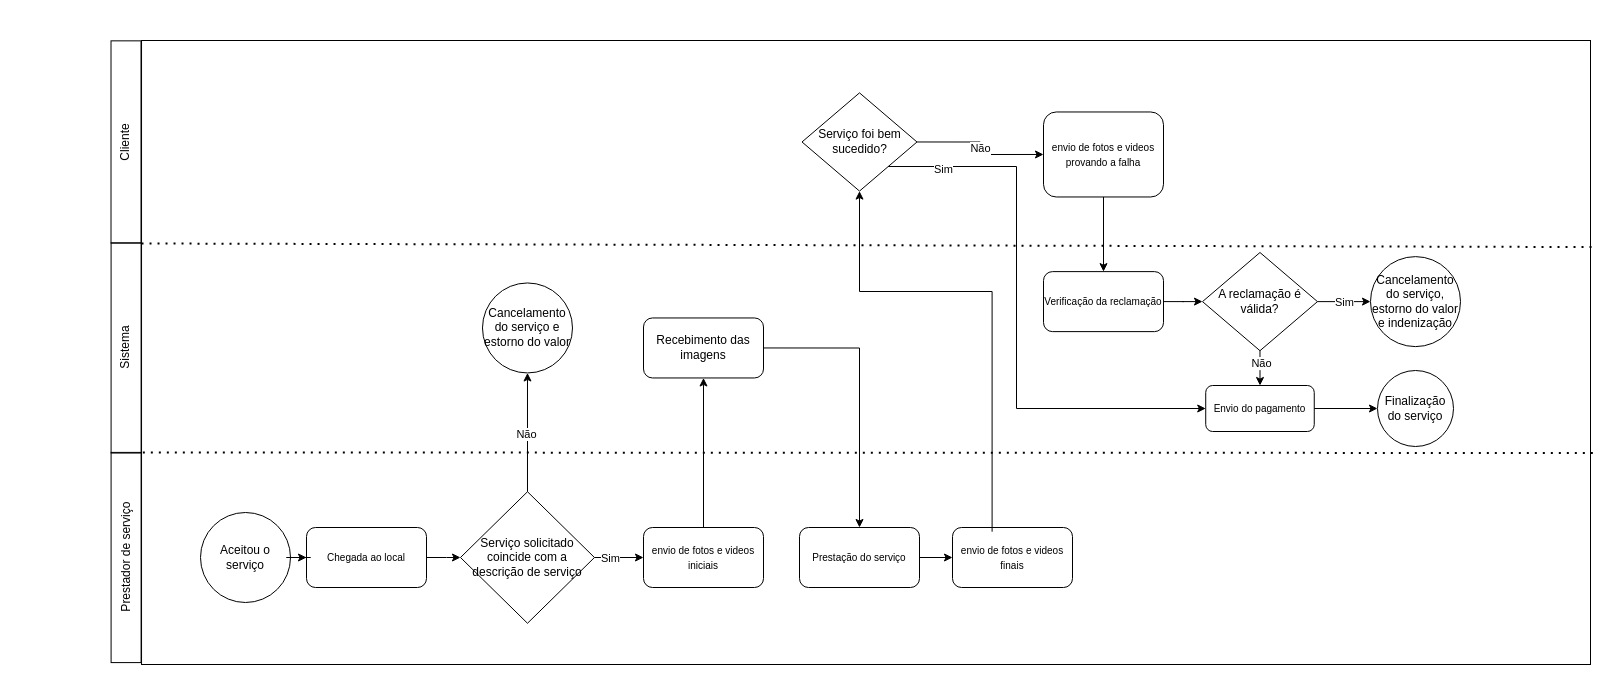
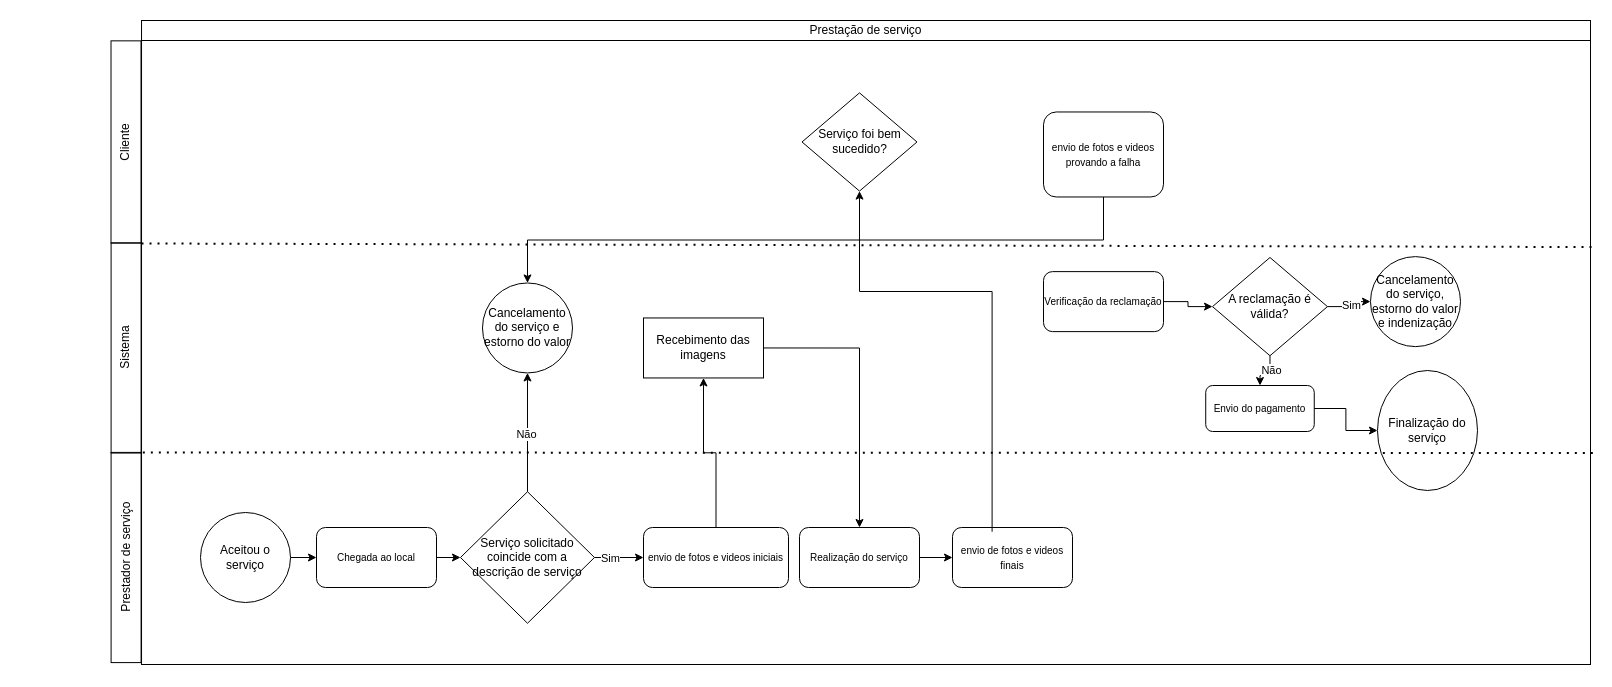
  <mxCell id="0" />
  <mxCell id="1" parent="0" />
+ <mxCell id="2" value="Prestação de serviço" style="rounded=0;whiteSpace=wrap;html=1;fillColor=none;" parent="1" vertex="1"><mxGeometry x="141.03" y="20" width="1448.97" height="20" as="geometry" /></mxCell>
  <mxCell id="3" value="" style="rounded=0;whiteSpace=wrap;html=1;fillColor=none;" parent="1" vertex="1"><mxGeometry x="141.03" y="40" width="1448.97" height="624" as="geometry" /></mxCell>
  <mxCell id="4" value="Cliente" style="rounded=0;whiteSpace=wrap;html=1;fillColor=none;rotation=-90;" parent="1" vertex="1"><mxGeometry x="24.39" y="126.47" width="202.24" height="30" as="geometry" /></mxCell>
  <mxCell id="5" value="Sistema" style="rounded=0;whiteSpace=wrap;html=1;fillColor=none;rotation=-90;" parent="1" vertex="1"><mxGeometry x="20.5" y="332.46" width="210.19" height="30" as="geometry" /></mxCell>
  <mxCell id="6" style="edgeStyle=orthogonalEdgeStyle;rounded=0;orthogonalLoop=1;jettySize=auto;html=1;exitX=0.5;exitY=1;exitDx=0;exitDy=0;" parent="1" edge="1"><mxGeometry relative="1" as="geometry"><mxPoint x="691.97" y="665" as="sourcePoint" /><mxPoint x="691.91" y="665" as="targetPoint" /></mxGeometry></mxCell>
  <mxCell id="7" value="" style="endArrow=none;dashed=1;html=1;dashPattern=1 3;strokeWidth=2;rounded=0;exitX=0;exitY=0.345;exitDx=0;exitDy=0;exitPerimeter=0;entryX=1.001;entryY=0.331;entryDx=0;entryDy=0;entryPerimeter=0;" parent="1" target="3" edge="1"><mxGeometry width="50" height="50" relative="1" as="geometry"><mxPoint x="141.03" y="243" as="sourcePoint" /><mxPoint x="1215" y="242" as="targetPoint" /></mxGeometry></mxCell>
  <mxCell id="8" value="Prestador de serviço" style="rounded=0;whiteSpace=wrap;html=1;fillColor=none;rotation=-90;" parent="1" vertex="1"><mxGeometry x="20.5" y="542" width="210.19" height="30" as="geometry" /></mxCell>
  <mxCell id="9" value="" style="endArrow=none;dashed=1;html=1;dashPattern=1 3;strokeWidth=2;rounded=0;exitX=0;exitY=0.345;exitDx=0;exitDy=0;exitPerimeter=0;entryX=1.003;entryY=0.661;entryDx=0;entryDy=0;entryPerimeter=0;" parent="1" target="3" edge="1"><mxGeometry width="50" height="50" relative="1" as="geometry"><mxPoint x="142.34" y="452" as="sourcePoint" /><mxPoint x="1217" y="453" as="targetPoint" /></mxGeometry></mxCell>
  <mxCell id="10" value="" style="edgeStyle=orthogonalEdgeStyle;rounded=0;orthogonalLoop=1;jettySize=auto;html=1;" parent="1" source="11" target="13" edge="1"><mxGeometry relative="1" as="geometry" /></mxCell>
  <mxCell id="11" value="Aceitou o serviço" style="ellipse;whiteSpace=wrap;html=1;aspect=fixed;fillColor=none;" parent="1" vertex="1"><mxGeometry x="200" y="512" width="90" height="90" as="geometry" /></mxCell>
  <mxCell id="12" value="" style="edgeStyle=orthogonalEdgeStyle;rounded=0;orthogonalLoop=1;jettySize=auto;html=1;" parent="1" source="13" target="22" edge="1"><mxGeometry relative="1" as="geometry" /></mxCell>
- <mxCell id="13" value="&lt;span style=&quot;font-size: 10px;&quot;&gt;Chegada ao local&lt;/span&gt;" style="rounded=1;whiteSpace=wrap;html=1;fillColor=none;" parent="1" vertex="1"><mxGeometry x="306" y="527" width="120" height="60" as="geometry" /></mxCell>
+ <mxCell id="13" value="&lt;span style=&quot;font-size: 10px;&quot;&gt;Chegada ao local&lt;/span&gt;" style="rounded=1;whiteSpace=wrap;html=1;fillColor=none;" parent="1" vertex="1"><mxGeometry x="316" y="527" width="120" height="60" as="geometry" /></mxCell>
  <mxCell id="14" style="edgeStyle=orthogonalEdgeStyle;rounded=0;orthogonalLoop=1;jettySize=auto;html=1;exitX=0.5;exitY=0;exitDx=0;exitDy=0;entryX=0.5;entryY=1;entryDx=0;entryDy=0;" parent="1" source="15" target="17" edge="1"><mxGeometry relative="1" as="geometry" /></mxCell>
- <mxCell id="15" value="&lt;span style=&quot;font-size: 10px;&quot;&gt;envio de fotos e videos iniciais&lt;/span&gt;" style="rounded=1;whiteSpace=wrap;html=1;fillColor=none;" parent="1" vertex="1"><mxGeometry x="643" y="527" width="120" height="60" as="geometry" /></mxCell>
+ <mxCell id="15" value="&lt;span style=&quot;font-size: 10px;&quot;&gt;envio de fotos e videos iniciais&lt;/span&gt;" style="rounded=1;whiteSpace=wrap;html=1;fillColor=none;" parent="1" vertex="1"><mxGeometry x="643" y="527" width="145" height="60" as="geometry" /></mxCell>
  <mxCell id="16" style="edgeStyle=orthogonalEdgeStyle;rounded=0;orthogonalLoop=1;jettySize=auto;html=1;exitX=1;exitY=0.5;exitDx=0;exitDy=0;entryX=0.5;entryY=0;entryDx=0;entryDy=0;" parent="1" source="17" target="26" edge="1"><mxGeometry relative="1" as="geometry" /></mxCell>
- <mxCell id="17" value="Recebimento das imagens" style="whiteSpace=wrap;html=1;fillColor=none;rounded=1;" parent="1" vertex="1"><mxGeometry x="643" y="317.46" width="120" height="60" as="geometry" /></mxCell>
+ <mxCell id="17" value="Recebimento das imagens" style="whiteSpace=wrap;html=1;fillColor=none;rounded=0;" parent="1" vertex="1"><mxGeometry x="643" y="317.46" width="120" height="60" as="geometry" /></mxCell>
  <mxCell id="18" value="" style="edgeStyle=orthogonalEdgeStyle;rounded=0;orthogonalLoop=1;jettySize=auto;html=1;" parent="1" source="22" target="15" edge="1"><mxGeometry relative="1" as="geometry" /></mxCell>
  <mxCell id="19" value="Sim" style="edgeLabel;html=1;align=center;verticalAlign=middle;resizable=0;points=[];" parent="18" vertex="1" connectable="0"><mxGeometry x="-0.391" relative="1" as="geometry"><mxPoint x="1" as="offset" /></mxGeometry></mxCell>
  <mxCell id="20" value="" style="edgeStyle=orthogonalEdgeStyle;rounded=0;orthogonalLoop=1;jettySize=auto;html=1;" parent="1" source="22" target="23" edge="1"><mxGeometry relative="1" as="geometry" /></mxCell>
  <mxCell id="21" value="Não" style="edgeLabel;html=1;align=center;verticalAlign=middle;resizable=0;points=[];" vertex="1" connectable="0" parent="20"><mxGeometry x="-0.027" y="1" relative="1" as="geometry"><mxPoint as="offset" /></mxGeometry></mxCell>
  <mxCell id="22" value="Serviço solicitado coincide com a descrição de serviço" style="rhombus;whiteSpace=wrap;html=1;fillColor=none;" parent="1" vertex="1"><mxGeometry x="460" y="491.23" width="133.97" height="131.54" as="geometry" /></mxCell>
  <mxCell id="23" value="Cancelamento do serviço e estorno do valor" style="ellipse;whiteSpace=wrap;html=1;aspect=fixed;fillColor=none;" parent="1" vertex="1"><mxGeometry x="481.99" y="282.46" width="90" height="90" as="geometry" /></mxCell>
  <mxCell id="24" style="edgeStyle=orthogonalEdgeStyle;rounded=0;orthogonalLoop=1;jettySize=auto;html=1;exitX=0.33;exitY=0.07;exitDx=0;exitDy=0;entryX=0.5;entryY=1;entryDx=0;entryDy=0;exitPerimeter=0;" parent="1" source="27" target="31" edge="1"><mxGeometry relative="1" as="geometry"><Array as="points"><mxPoint x="992" y="291" /><mxPoint x="859" y="291" /></Array></mxGeometry></mxCell>
  <mxCell id="25" style="edgeStyle=orthogonalEdgeStyle;rounded=0;orthogonalLoop=1;jettySize=auto;html=1;exitX=1;exitY=0.5;exitDx=0;exitDy=0;entryX=0;entryY=0.5;entryDx=0;entryDy=0;" edge="1" parent="1" source="26" target="27"><mxGeometry relative="1" as="geometry" /></mxCell>
- <mxCell id="26" value="&lt;span style=&quot;font-size: 10px;&quot;&gt;Prestação do serviço&lt;/span&gt;" style="rounded=1;whiteSpace=wrap;html=1;fillColor=none;" parent="1" vertex="1"><mxGeometry x="799" y="527" width="120" height="60" as="geometry" /></mxCell>
+ <mxCell id="26" value="&lt;span style=&quot;font-size: 10px;&quot;&gt;Realização do serviço&lt;/span&gt;" style="rounded=1;whiteSpace=wrap;html=1;fillColor=none;" parent="1" vertex="1"><mxGeometry x="799" y="527" width="120" height="60" as="geometry" /></mxCell>
  <mxCell id="27" value="&lt;span style=&quot;font-size: 10px;&quot;&gt;envio de fotos e videos finais&lt;/span&gt;" style="rounded=1;whiteSpace=wrap;html=1;fillColor=none;" parent="1" vertex="1"><mxGeometry x="952" y="527" width="120" height="60" as="geometry" /></mxCell>
- <mxCell id="28" style="edgeStyle=orthogonalEdgeStyle;rounded=0;orthogonalLoop=1;jettySize=auto;html=1;exitX=1;exitY=1;exitDx=0;exitDy=0;entryX=0;entryY=0.5;entryDx=0;entryDy=0;" parent="1" source="31" target="43" edge="1"><mxGeometry relative="1" as="geometry"><Array as="points"><mxPoint x="1016" y="166" /><mxPoint x="1016" y="408" /></Array></mxGeometry></mxCell>
- <mxCell id="29" value="Sim" style="edgeLabel;html=1;align=center;verticalAlign=middle;resizable=0;points=[];" parent="28" vertex="1" connectable="0"><mxGeometry x="-0.805" y="-2" relative="1" as="geometry"><mxPoint as="offset" /></mxGeometry></mxCell>
- <mxCell id="30" value="Não" style="edgeStyle=orthogonalEdgeStyle;rounded=0;orthogonalLoop=1;jettySize=auto;html=1;exitX=1;exitY=0.5;exitDx=0;exitDy=0;entryX=0;entryY=0.5;entryDx=0;entryDy=0;" parent="1" source="31" target="33" edge="1"><mxGeometry relative="1" as="geometry" /></mxCell>
  <mxCell id="31" value="Serviço foi bem sucedido?" style="rhombus;whiteSpace=wrap;html=1;fillColor=none;" parent="1" vertex="1"><mxGeometry x="801.51" y="92.36" width="114.97" height="98.23" as="geometry" /></mxCell>
- <mxCell id="32" style="edgeStyle=orthogonalEdgeStyle;rounded=0;orthogonalLoop=1;jettySize=auto;html=1;exitX=0.5;exitY=1;exitDx=0;exitDy=0;entryX=0.5;entryY=0;entryDx=0;entryDy=0;" parent="1" source="33" target="35" edge="1"><mxGeometry relative="1" as="geometry" /></mxCell>
+ <mxCell id="32" style="edgeStyle=orthogonalEdgeStyle;rounded=0;orthogonalLoop=1;jettySize=auto;html=1;exitX=0.5;exitY=1;exitDx=0;exitDy=0;" parent="1" source="33" target="23" edge="1"><mxGeometry relative="1" as="geometry" /></mxCell>
  <mxCell id="33" value="&lt;span style=&quot;font-size: 10px;&quot;&gt;envio de fotos e videos provando a falha&lt;/span&gt;" style="rounded=1;whiteSpace=wrap;html=1;fillColor=none;" parent="1" vertex="1"><mxGeometry x="1043" y="111.48" width="120" height="85" as="geometry" /></mxCell>
  <mxCell id="34" value="" style="edgeStyle=orthogonalEdgeStyle;rounded=0;orthogonalLoop=1;jettySize=auto;html=1;" parent="1" source="35" target="40" edge="1"><mxGeometry relative="1" as="geometry" /></mxCell>
  <mxCell id="35" value="&lt;span style=&quot;font-size: 10px;&quot;&gt;Verificação da reclamação&lt;/span&gt;" style="rounded=1;whiteSpace=wrap;html=1;fillColor=none;" parent="1" vertex="1"><mxGeometry x="1043" y="271.12" width="120" height="60" as="geometry" /></mxCell>
  <mxCell id="36" value="" style="edgeStyle=orthogonalEdgeStyle;rounded=0;orthogonalLoop=1;jettySize=auto;html=1;" parent="1" source="40" target="41" edge="1"><mxGeometry relative="1" as="geometry" /></mxCell>
  <mxCell id="37" value="Sim" style="edgeLabel;html=1;align=center;verticalAlign=middle;resizable=0;points=[];" parent="36" vertex="1" connectable="0"><mxGeometry x="-0.058" relative="1" as="geometry"><mxPoint x="2" as="offset" /></mxGeometry></mxCell>
  <mxCell id="38" style="edgeStyle=orthogonalEdgeStyle;rounded=0;orthogonalLoop=1;jettySize=auto;html=1;exitX=0.5;exitY=1;exitDx=0;exitDy=0;" edge="1" parent="1" source="40" target="43"><mxGeometry relative="1" as="geometry" /></mxCell>
  <mxCell id="39" value="Não" style="edgeLabel;html=1;align=center;verticalAlign=middle;resizable=0;points=[];" vertex="1" connectable="0" parent="38"><mxGeometry x="-0.311" y="1" relative="1" as="geometry"><mxPoint as="offset" /></mxGeometry></mxCell>
- <mxCell id="40" value="A reclamação é válida?" style="rhombus;whiteSpace=wrap;html=1;fillColor=none;" parent="1" vertex="1"><mxGeometry x="1202" y="252" width="114.97" height="98.23" as="geometry" /></mxCell>
+ <mxCell id="40" value="A reclamação é válida?" style="rhombus;whiteSpace=wrap;html=1;fillColor=none;" parent="1" vertex="1"><mxGeometry x="1212" y="257" width="114.97" height="98.23" as="geometry" /></mxCell>
  <mxCell id="41" value="Cancelamento do serviço, estorno do valor e indenização" style="ellipse;whiteSpace=wrap;html=1;aspect=fixed;fillColor=none;" parent="1" vertex="1"><mxGeometry x="1370" y="256.12" width="90" height="90" as="geometry" /></mxCell>
  <mxCell id="42" style="edgeStyle=orthogonalEdgeStyle;rounded=0;orthogonalLoop=1;jettySize=auto;html=1;exitX=1;exitY=0.5;exitDx=0;exitDy=0;entryX=0;entryY=0.5;entryDx=0;entryDy=0;" parent="1" source="43" target="44" edge="1"><mxGeometry relative="1" as="geometry" /></mxCell>
  <mxCell id="43" value="&lt;span style=&quot;font-size: 10px;&quot;&gt;Envio do pagamento&lt;/span&gt;" style="rounded=1;whiteSpace=wrap;html=1;fillColor=none;" parent="1" vertex="1"><mxGeometry x="1205.23" y="385" width="108.52" height="46" as="geometry" /></mxCell>
- <mxCell id="44" value="Finalização do serviço" style="ellipse;whiteSpace=wrap;html=1;aspect=fixed;fillColor=none;" parent="1" vertex="1"><mxGeometry x="1377" y="370" width="76" height="76" as="geometry" /></mxCell>
+ <mxCell id="44" value="Finalização do serviço" style="ellipse;whiteSpace=wrap;html=1;aspect=fixed;fillColor=none;" parent="1" vertex="1"><mxGeometry x="1377" y="370" width="100" height="120" as="geometry" /></mxCell>
